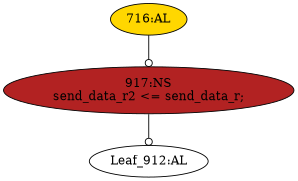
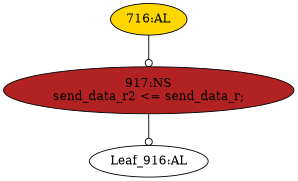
  strict digraph {
    node [style=filled]
    edge [arrowhead=odot cond="[]" lineno=None]
-   n1 [def_var="['send_data_r2']" label="Leaf_912:AL" style=""]
+   n1 [def_var="['send_data_r2']" label="Leaf_916:AL" style=""]
    n2 [ast="<pyverilog.vparser.ast.NonblockingSubstitution object at 0x7f55d3d0ed90>" fillcolor=firebrick label="917:NS\nsend_data_r2 <= send_data_r;" statements="[<pyverilog.vparser.ast.NonblockingSubstitution object at 0x7f55d3d0ed90>]" typ=NonblockingSubstitution]
    n3 [ast="<pyverilog.vparser.ast.Always object at 0x7f55d3d0ee90>" clk_sens=True fillcolor=gold label="716:AL" sens="['clk']" statements="[]" typ=Always use_var="['send_data_r']"]
    n2 -> n1
    n3 -> n2
  }
